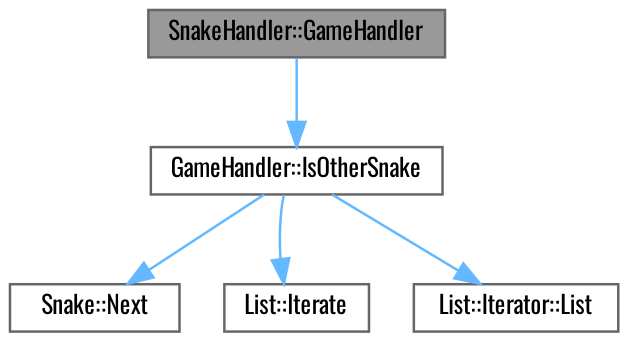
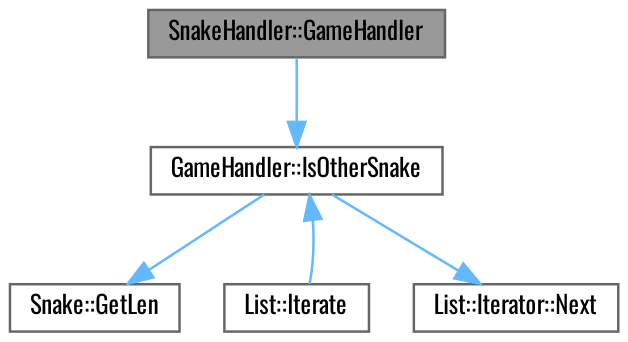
  digraph {
    fontname=Oswald
    rankdir=TB
    node [color=grey40 fillcolor=white fontname=Oswald fontsize=10 shape=box style=filled]
    edge [color=steelblue1 fontname=Oswald fontsize=10 labelfontname=Helvetica labelfontsize=10 style=solid]
    n1 [color=gray40 fillcolor=grey60 fontcolor=black height=0.2 label="SnakeHandler::GameHandler" width=0.4]
    n2 [height=0.2 label="GameHandler::IsOtherSnake" width=0.4]
-   n3 [height=0.2 label="Snake::Next" width=0.4]
+   n3 [height=0.2 label="Snake::GetLen" width=0.4]
    n4 [height=0.2 label="List::Iterate" width=0.4]
-   n5 [height=0.2 label="List::Iterator::List" width=0.4]
+   n5 [height=0.2 label="List::Iterator::Next" width=0.4]
    n1 -> n2
    n2 -> n3
-   n2 -> n4
+   n4 -> n2
    n2 -> n5
  }
